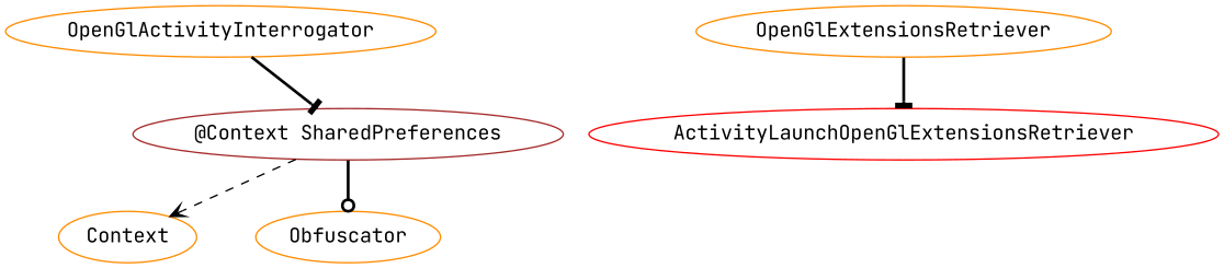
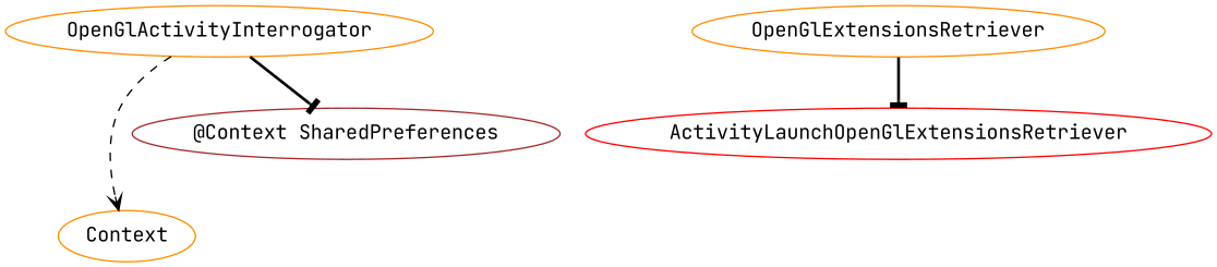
  digraph {
    concentrate=true
    fontname="JetBrains Mono"
    node [color=darkorange fontname="JetBrains Mono"]
    edge [arrowhead=tee fontname="JetBrains Mono" style=bold]
    n1 [color=brown label="@Context SharedPreferences"]
    Context
-   Obfuscator
    OpenGlActivityInterrogator
    ActivityLaunchOpenGlExtensionsRetriever [color=red]
    OpenGlExtensionsRetriever
-   n1 -> Context [arrowhead=vee style=dashed]
-   n1 -> Obfuscator [arrowhead=odot]
+   OpenGlActivityInterrogator -> Context [arrowhead=vee style=dashed]
    OpenGlActivityInterrogator -> n1
    OpenGlExtensionsRetriever -> ActivityLaunchOpenGlExtensionsRetriever
  }
